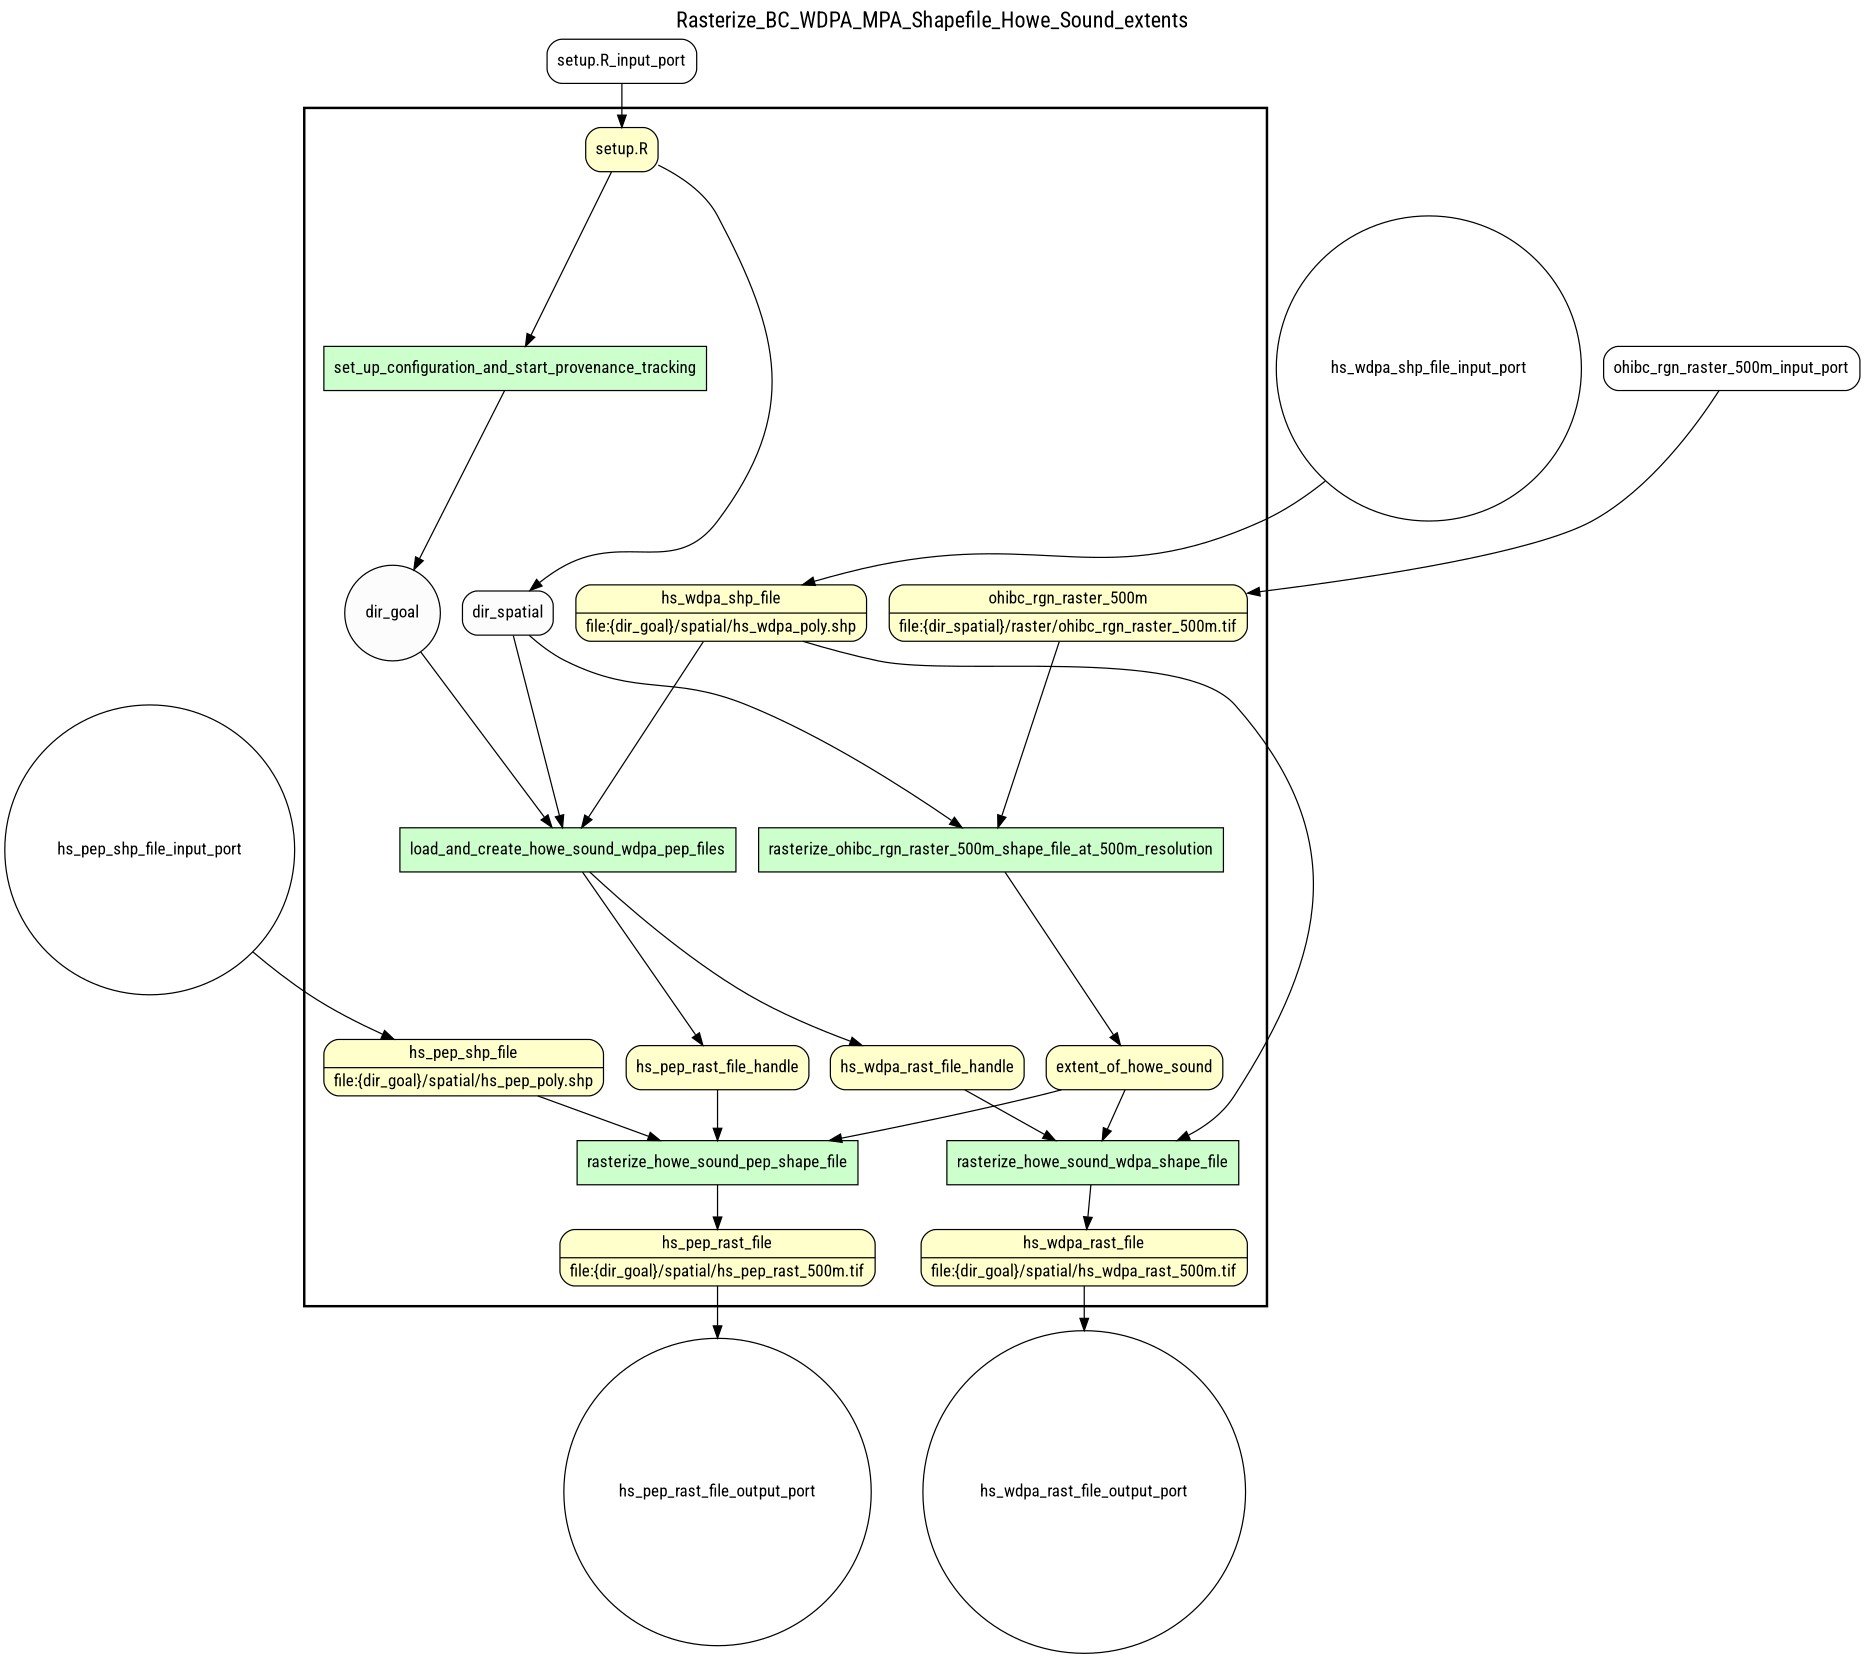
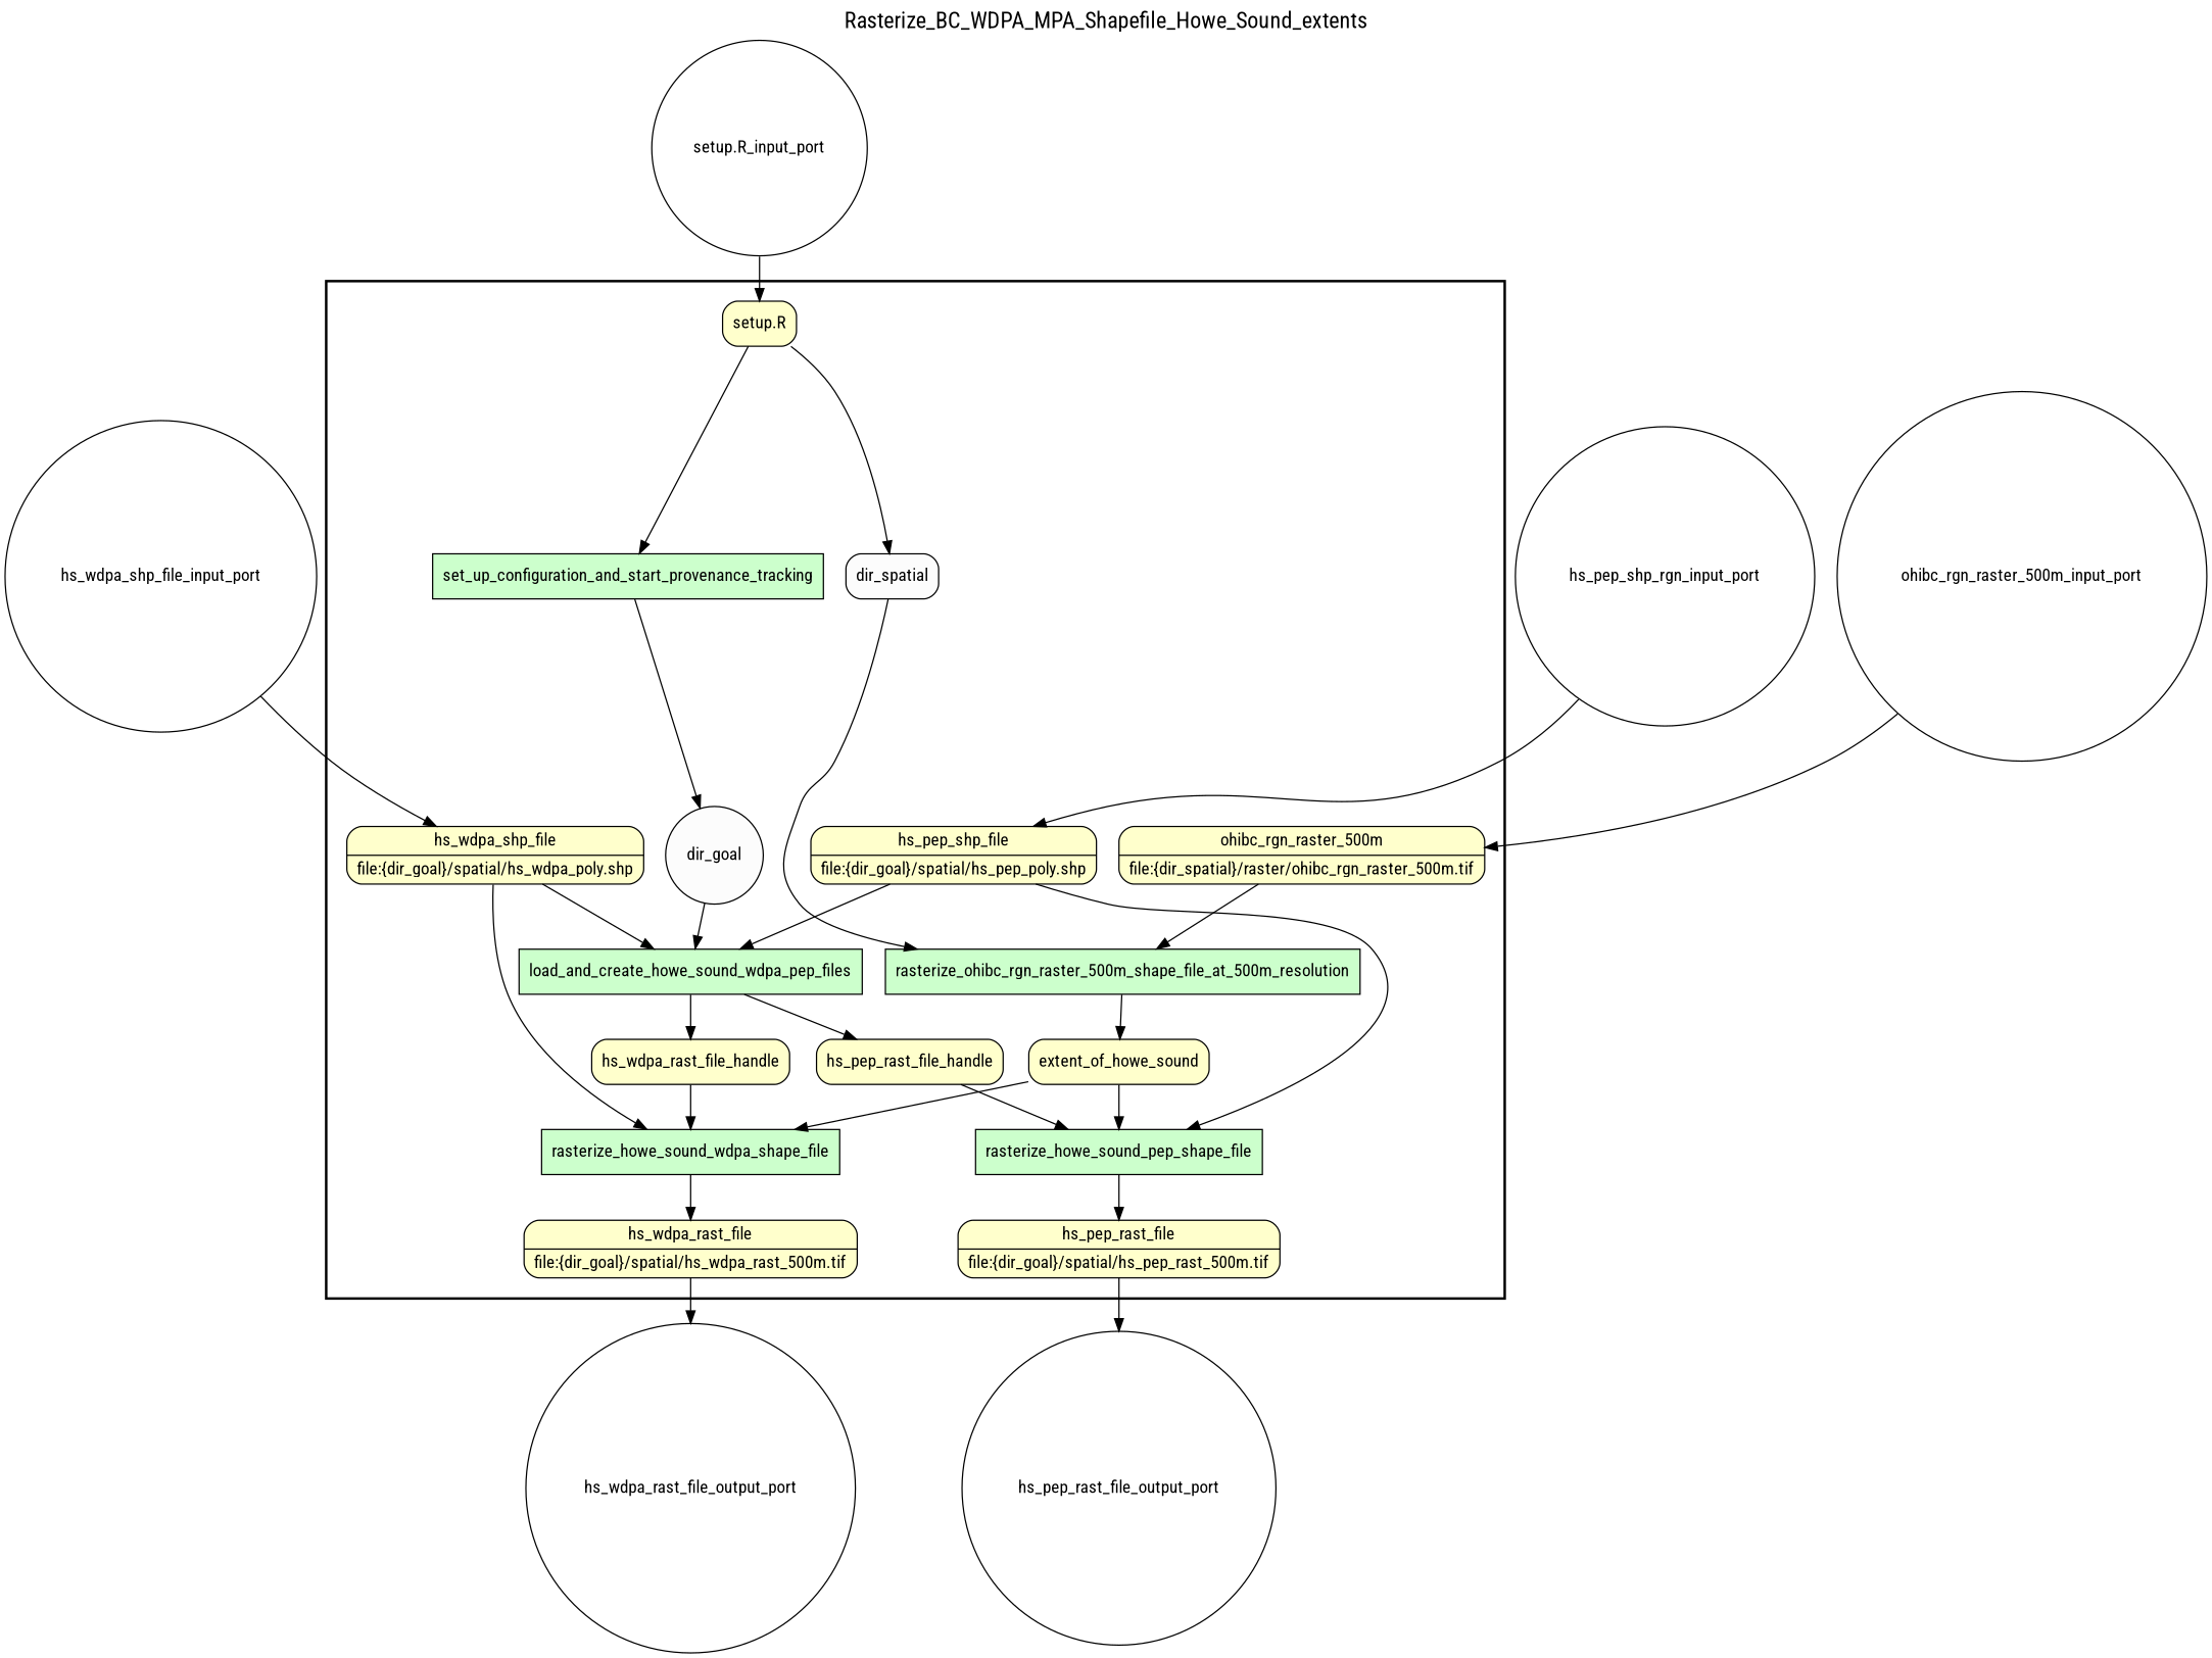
  digraph {
    fontname="Roboto Condensed"
    fontsize=18
    label=Rasterize_BC_WDPA_MPA_Shapefile_Howe_Sound_extents
    labelloc=t
    rankdir=TB
    node [fillcolor="#FFFFCC" fontname="Roboto Condensed" peripheries=1 shape=box style="rounded,filled"]
    edge [fontname="Roboto Condensed"]
    set_up_configuration_and_start_provenance_tracking [fillcolor="#CCFFCC" style=filled]
    dir_spatial [fillcolor="#FCFCFC"]
    dir_goal [fillcolor="#FCFCFC" shape=circle]
    rasterize_ohibc_rgn_raster_500m_shape_file_at_500m_resolution [fillcolor="#CCFFCC" style=filled]
    extent_of_howe_sound
    load_and_create_howe_sound_wdpa_pep_files [fillcolor="#CCFFCC" style=filled]
    hs_wdpa_rast_file_handle
    hs_pep_rast_file_handle
    rasterize_howe_sound_wdpa_shape_file [fillcolor="#CCFFCC" style=filled]
    n10 [label="{<f0> hs_wdpa_rast_file |<f1> file\:\{dir_goal\}/spatial/hs_wdpa_rast_500m.tif}" rankdir=LR shape=record]
    rasterize_howe_sound_pep_shape_file [fillcolor="#CCFFCC" style=filled]
    n12 [label="{<f0> hs_pep_rast_file |<f1> file\:\{dir_goal\}/spatial/hs_pep_rast_500m.tif}" rankdir=LR shape=record]
    "setup.R"
    n14 [label="{<f0> ohibc_rgn_raster_500m |<f1> file\:\{dir_spatial\}/raster/ohibc_rgn_raster_500m.tif}" rankdir=LR shape=record]
    n15 [label="{<f0> hs_wdpa_shp_file |<f1> file\:\{dir_goal\}/spatial/hs_wdpa_poly.shp}" rankdir=LR shape=record]
    n16 [label="{<f0> hs_pep_shp_file |<f1> file\:\{dir_goal\}/spatial/hs_pep_poly.shp}" rankdir=LR shape=record]
    hs_wdpa_rast_file_output_port [fillcolor="#FFFFFF" shape=circle width=0.2]
    hs_pep_rast_file_output_port [fillcolor="#FFFFFF" shape=circle width=0.2]
-   "setup.R_input_port" [fillcolor="#FFFFFF" width=0.2]
+   "setup.R_input_port" [fillcolor="#FFFFFF" shape=circle width=0.2]
    hs_wdpa_shp_file_input_port [fillcolor="#FFFFFF" shape=circle width=0.2]
-   hs_pep_shp_file_input_port [fillcolor="#FFFFFF" shape=circle width=0.2]
-   ohibc_rgn_raster_500m_input_port [fillcolor="#FFFFFF" width=0.2]
+   hs_pep_shp_file_input_port [fillcolor="#FFFFFF" shape=circle width=0.2 label=hs_pep_shp_rgn_input_port]
+   ohibc_rgn_raster_500m_input_port [fillcolor="#FFFFFF" shape=circle width=0.2]
    subgraph cluster_1 {
      color=black
      label=""
      penwidth=2
      subgraph cluster_2 {
        color=black
        label=""
        penwidth=0
        set_up_configuration_and_start_provenance_tracking
        dir_spatial
        dir_goal
        rasterize_ohibc_rgn_raster_500m_shape_file_at_500m_resolution
        extent_of_howe_sound
        load_and_create_howe_sound_wdpa_pep_files
        hs_wdpa_rast_file_handle
        hs_pep_rast_file_handle
        rasterize_howe_sound_wdpa_shape_file
        n10
        rasterize_howe_sound_pep_shape_file
        n12
        "setup.R"
        n14
        n15
        n16
      }
    }
    set_up_configuration_and_start_provenance_tracking -> dir_goal
    dir_spatial -> rasterize_ohibc_rgn_raster_500m_shape_file_at_500m_resolution
    dir_goal -> load_and_create_howe_sound_wdpa_pep_files
    rasterize_ohibc_rgn_raster_500m_shape_file_at_500m_resolution -> extent_of_howe_sound
    extent_of_howe_sound -> rasterize_howe_sound_wdpa_shape_file
    extent_of_howe_sound -> rasterize_howe_sound_pep_shape_file
    load_and_create_howe_sound_wdpa_pep_files -> hs_wdpa_rast_file_handle
    load_and_create_howe_sound_wdpa_pep_files -> hs_pep_rast_file_handle
    hs_wdpa_rast_file_handle -> rasterize_howe_sound_wdpa_shape_file
    hs_pep_rast_file_handle -> rasterize_howe_sound_pep_shape_file
    rasterize_howe_sound_wdpa_shape_file -> n10
    n10 -> hs_wdpa_rast_file_output_port
    rasterize_howe_sound_pep_shape_file -> n12
    n12 -> hs_pep_rast_file_output_port
    "setup.R" -> set_up_configuration_and_start_provenance_tracking
    "setup.R" -> dir_spatial
    n14 -> rasterize_ohibc_rgn_raster_500m_shape_file_at_500m_resolution
    n15 -> load_and_create_howe_sound_wdpa_pep_files
    n15 -> rasterize_howe_sound_wdpa_shape_file
-   dir_spatial -> load_and_create_howe_sound_wdpa_pep_files
+   n16 -> load_and_create_howe_sound_wdpa_pep_files
    n16 -> rasterize_howe_sound_pep_shape_file
    "setup.R_input_port" -> "setup.R"
    hs_wdpa_shp_file_input_port -> n15
    hs_pep_shp_file_input_port -> n16
    ohibc_rgn_raster_500m_input_port -> n14
  }
